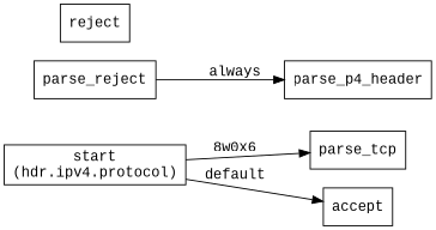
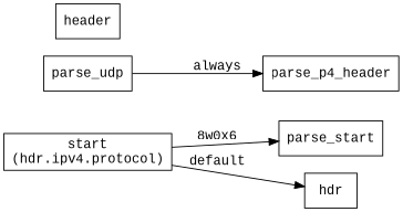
  digraph {
    fontname="Liberation Mono"
    rankdir=LR
    node [fontname="Liberation Mono" shape=rectangle]
    edge [fontname="Liberation Mono"]
    n1 [label="start\n(hdr.ipv4.protocol)"]
-   n2 [label=parse_tcp]
-   n3 [label=accept]
-   n4 [label=parse_reject]
+   n2 [label=parse_start]
+   n3 [label=hdr]
+   n4 [label=parse_udp]
    n5 [label=parse_p4_header]
-   n6 [label=reject]
+   n6 [label=header]
    n1 -> n2 [label="8w0x6"]
    n1 -> n3 [label=default]
    n4 -> n5 [label=always]
  }
